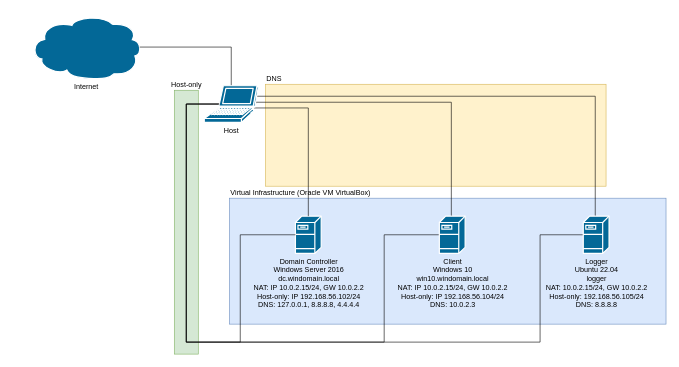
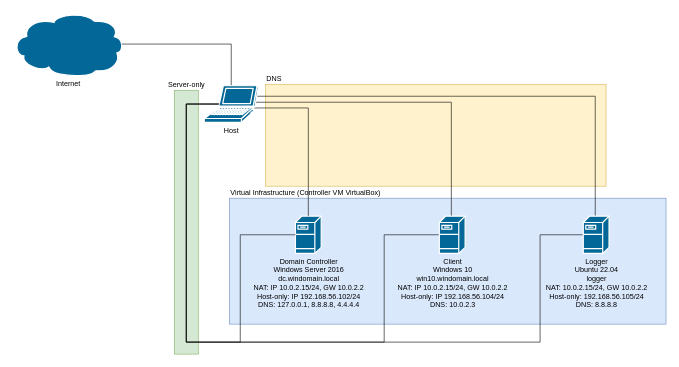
  <mxCell id="0" />
  <mxCell id="1" parent="0" />
- <mxCell id="2" value="Host-only" style="rounded=0;html=1;fillColor=#d5e8d4;strokeColor=#82b366;align=center;labelPosition=center;verticalLabelPosition=top;verticalAlign=bottom;" vertex="1" parent="1"><mxGeometry x="290" y="150" width="40" height="440" as="geometry" /></mxCell>
+ <mxCell id="2" value="Server-only" style="rounded=0;html=1;fillColor=#d5e8d4;strokeColor=#82b366;align=center;labelPosition=center;verticalLabelPosition=top;verticalAlign=bottom;" vertex="1" parent="1"><mxGeometry x="290" y="150" width="40" height="440" as="geometry" /></mxCell>
  <mxCell id="3" value="DNS" style="rounded=0;whiteSpace=wrap;html=1;fillColor=#fff2cc;labelPosition=center;verticalLabelPosition=top;align=left;verticalAlign=bottom;strokeColor=#d6b656;" parent="1" vertex="1"><mxGeometry x="442" y="140" width="568" height="170" as="geometry" /></mxCell>
- <mxCell id="4" value="Virtual Infrastructure (Oracle VM VirtualBox)" style="rounded=0;whiteSpace=wrap;html=1;labelPosition=center;verticalLabelPosition=top;align=left;verticalAlign=bottom;fillColor=#dae8fc;strokeColor=#6c8ebf;" parent="1" vertex="1"><mxGeometry x="382" y="330" width="728" height="210" as="geometry" /></mxCell>
- <mxCell id="5" value="Internet" style="shape=mxgraph.cisco.storage.cloud;sketch=0;html=1;pointerEvents=1;dashed=0;fillColor=#036897;strokeColor=#ffffff;strokeWidth=2;verticalLabelPosition=bottom;verticalAlign=top;align=center;outlineConnect=0;" parent="1" vertex="1"><mxGeometry x="50" y="25" width="186" height="106" as="geometry" /></mxCell>
+ <mxCell id="4" value="Virtual Infrastructure (Controller VM VirtualBox)" style="rounded=0;whiteSpace=wrap;html=1;labelPosition=center;verticalLabelPosition=top;align=left;verticalAlign=bottom;fillColor=#dae8fc;strokeColor=#6c8ebf;" parent="1" vertex="1"><mxGeometry x="382" y="330" width="728" height="210" as="geometry" /></mxCell>
+ <mxCell id="5" value="Internet" style="shape=mxgraph.cisco.storage.cloud;sketch=0;html=1;pointerEvents=1;dashed=0;fillColor=#036897;strokeColor=#ffffff;strokeWidth=2;verticalLabelPosition=bottom;verticalAlign=top;align=center;outlineConnect=0;" parent="1" vertex="1"><mxGeometry x="20" y="20" width="186" height="106" as="geometry" /></mxCell>
  <mxCell id="6" style="edgeStyle=orthogonalEdgeStyle;rounded=0;orthogonalLoop=1;jettySize=auto;html=1;exitX=0.98;exitY=0.5;exitDx=0;exitDy=0;exitPerimeter=0;entryX=0.5;entryY=0;entryDx=0;entryDy=0;entryPerimeter=0;endArrow=none;endFill=0;" parent="1" source="5" target="13" edge="1"><mxGeometry relative="1" as="geometry" /></mxCell>
  <mxCell id="7" value="Domain Controller&lt;br&gt;Windows Server 2016&lt;br&gt;dc.windomain.local&lt;br&gt;NAT: IP 10.0.2.15/24, GW 10.0.2.2&lt;br&gt;Host-only: IP 192.168.56.102/24&lt;br&gt;DNS: 127.0.0.1, 8.8.8.8, 4.4.4.4" style="shape=mxgraph.cisco.servers.fileserver;sketch=0;html=1;pointerEvents=1;dashed=0;fillColor=#036897;strokeColor=#ffffff;strokeWidth=2;verticalLabelPosition=bottom;verticalAlign=top;align=center;outlineConnect=0;" parent="1" vertex="1"><mxGeometry x="492" y="360" width="43" height="62" as="geometry" /></mxCell>
  <mxCell id="8" style="edgeStyle=orthogonalEdgeStyle;rounded=0;orthogonalLoop=1;jettySize=auto;html=1;exitX=0.5;exitY=0;exitDx=0;exitDy=0;exitPerimeter=0;entryX=0.95;entryY=0.5;entryDx=0;entryDy=0;entryPerimeter=0;endArrow=none;endFill=0;" parent="1" source="15" target="13" edge="1"><mxGeometry relative="1" as="geometry"><Array as="points"><mxPoint x="752" y="360" /><mxPoint x="752" y="170" /><mxPoint x="425" y="170" /></Array></mxGeometry></mxCell>
  <mxCell id="9" style="edgeStyle=orthogonalEdgeStyle;rounded=0;orthogonalLoop=1;jettySize=auto;html=1;exitX=0.5;exitY=0;exitDx=0;exitDy=0;exitPerimeter=0;endArrow=none;endFill=0;entryX=0.712;entryY=0.607;entryDx=0;entryDy=0;entryPerimeter=0;" parent="1" source="7" target="13" edge="1"><mxGeometry relative="1" as="geometry"><Array as="points"><mxPoint x="514" y="180" /></Array></mxGeometry></mxCell>
  <mxCell id="10" style="edgeStyle=orthogonalEdgeStyle;rounded=0;orthogonalLoop=1;jettySize=auto;html=1;exitX=0.5;exitY=0;exitDx=0;exitDy=0;exitPerimeter=0;entryX=0.95;entryY=0.5;entryDx=0;entryDy=0;entryPerimeter=0;endArrow=none;endFill=0;" parent="1" source="16" target="13" edge="1"><mxGeometry relative="1" as="geometry"><Array as="points"><mxPoint x="992" y="360" /><mxPoint x="992" y="160" /><mxPoint x="425" y="160" /></Array></mxGeometry></mxCell>
  <mxCell id="11" style="edgeStyle=orthogonalEdgeStyle;rounded=0;orthogonalLoop=1;jettySize=auto;html=1;exitX=0;exitY=0.5;exitDx=0;exitDy=0;exitPerimeter=0;entryX=0.28;entryY=0.5;entryDx=0;entryDy=0;entryPerimeter=0;endArrow=none;endFill=0;" edge="1" parent="1" source="7" target="13"><mxGeometry relative="1" as="geometry"><Array as="points"><mxPoint x="400" y="391" /><mxPoint x="400" y="570" /><mxPoint x="310" y="570" /><mxPoint x="310" y="173" /><mxPoint x="365" y="173" /></Array></mxGeometry></mxCell>
  <mxCell id="12" style="edgeStyle=orthogonalEdgeStyle;rounded=0;orthogonalLoop=1;jettySize=auto;html=1;exitX=0;exitY=0.5;exitDx=0;exitDy=0;exitPerimeter=0;entryX=0.28;entryY=0.5;entryDx=0;entryDy=0;entryPerimeter=0;endArrow=none;endFill=0;" edge="1" parent="1" source="15" target="13"><mxGeometry relative="1" as="geometry"><Array as="points"><mxPoint x="640" y="391" /><mxPoint x="640" y="570" /><mxPoint x="310" y="570" /><mxPoint x="310" y="173" /></Array></mxGeometry></mxCell>
  <mxCell id="13" value="Host" style="shape=mxgraph.cisco.computers_and_peripherals.laptop;sketch=0;html=1;pointerEvents=1;dashed=0;fillColor=#036897;strokeColor=#ffffff;strokeWidth=2;verticalLabelPosition=bottom;verticalAlign=top;align=center;outlineConnect=0;" parent="1" vertex="1"><mxGeometry x="340" y="142.5" width="90" height="61" as="geometry" /></mxCell>
  <mxCell id="14" style="edgeStyle=orthogonalEdgeStyle;rounded=0;orthogonalLoop=1;jettySize=auto;html=1;exitX=0;exitY=0.5;exitDx=0;exitDy=0;exitPerimeter=0;entryX=0.28;entryY=0.5;entryDx=0;entryDy=0;entryPerimeter=0;endArrow=none;endFill=0;" edge="1" parent="1" source="16" target="13"><mxGeometry relative="1" as="geometry"><Array as="points"><mxPoint x="900" y="391" /><mxPoint x="900" y="570" /><mxPoint x="310" y="570" /><mxPoint x="310" y="173" /></Array></mxGeometry></mxCell>
  <mxCell id="15" value="Client&lt;br&gt;Windows 10&lt;br&gt;win10.windomain.local&lt;br&gt;NAT:&amp;nbsp;IP 10.0.2.15/24, GW 10.0.2.2&lt;br style=&quot;border-color: var(--border-color);&quot;&gt;Host-only: IP 192.168.56.104/24&lt;br&gt;DNS: 10.0.2.3" style="shape=mxgraph.cisco.servers.fileserver;sketch=0;html=1;pointerEvents=1;dashed=0;fillColor=#036897;strokeColor=#ffffff;strokeWidth=2;verticalLabelPosition=bottom;verticalAlign=top;align=center;outlineConnect=0;" parent="1" vertex="1"><mxGeometry x="732" y="360" width="43" height="62" as="geometry" /></mxCell>
  <mxCell id="16" value="Logger&lt;br&gt;Ubuntu 22.04&lt;br&gt;logger&lt;br&gt;NAT: 10.0.2.15/24, GW 10.0.2.2&lt;br style=&quot;border-color: var(--border-color);&quot;&gt;Host-only:&amp;nbsp;192.168.56.105/24&lt;br&gt;DNS: 8.8.8.8" style="shape=mxgraph.cisco.servers.fileserver;sketch=0;html=1;pointerEvents=1;dashed=0;fillColor=#036897;strokeColor=#ffffff;strokeWidth=2;verticalLabelPosition=bottom;verticalAlign=top;align=center;outlineConnect=0;" parent="1" vertex="1"><mxGeometry x="972" y="360" width="43" height="62" as="geometry" /></mxCell>
